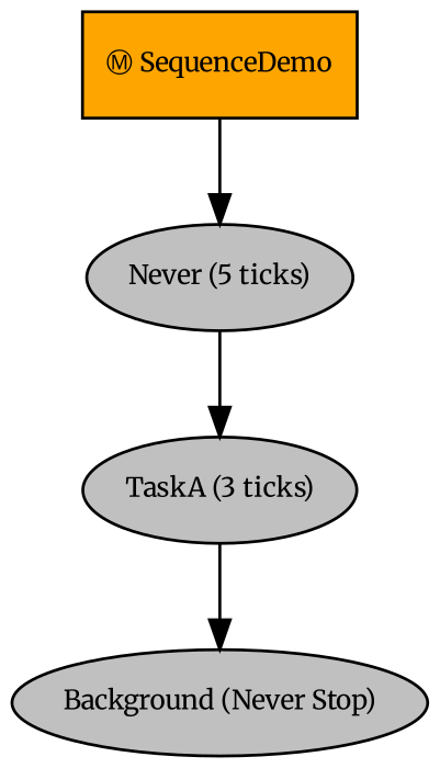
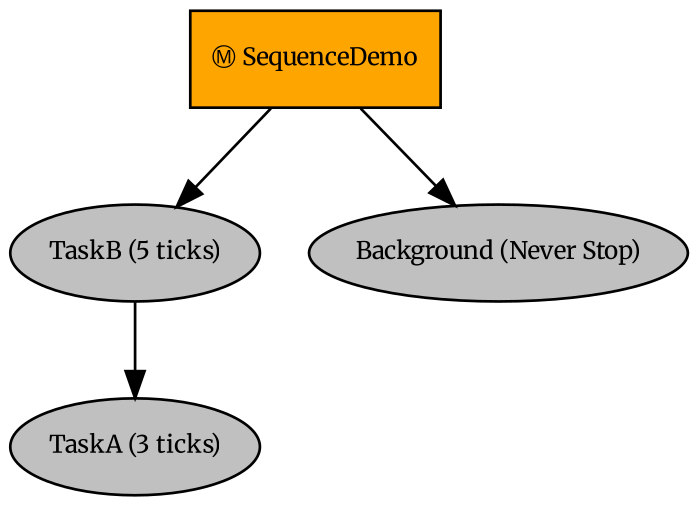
  digraph {
    fontname=Merriweather
    ordering=out
    node [fillcolor=gray fontcolor=black fontname=Merriweather fontsize=9 shape=ellipse style=filled]
    edge [fontname=Merriweather]
    n1 [fillcolor=orange label="Ⓜ SequenceDemo" shape=box]
-   n2 [label="Never (5 ticks)"]
+   n2 [label="TaskB (5 ticks)"]
    n3 [label="Background (Never Stop)"]
    n4 [label="TaskA (3 ticks)"]
    n1 -> n2
-   n4 -> n3
+   n1 -> n3
    n2 -> n4
  }
